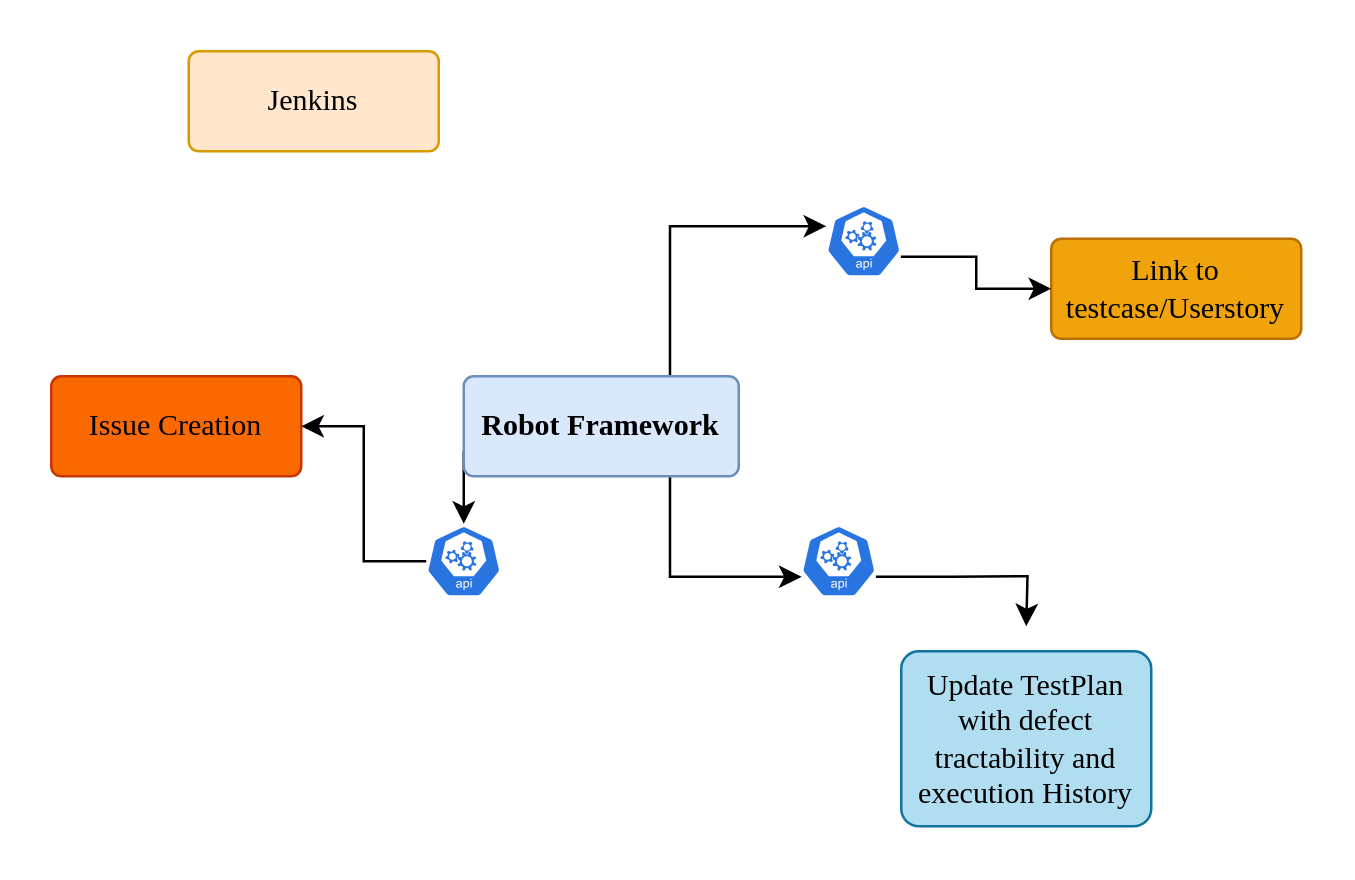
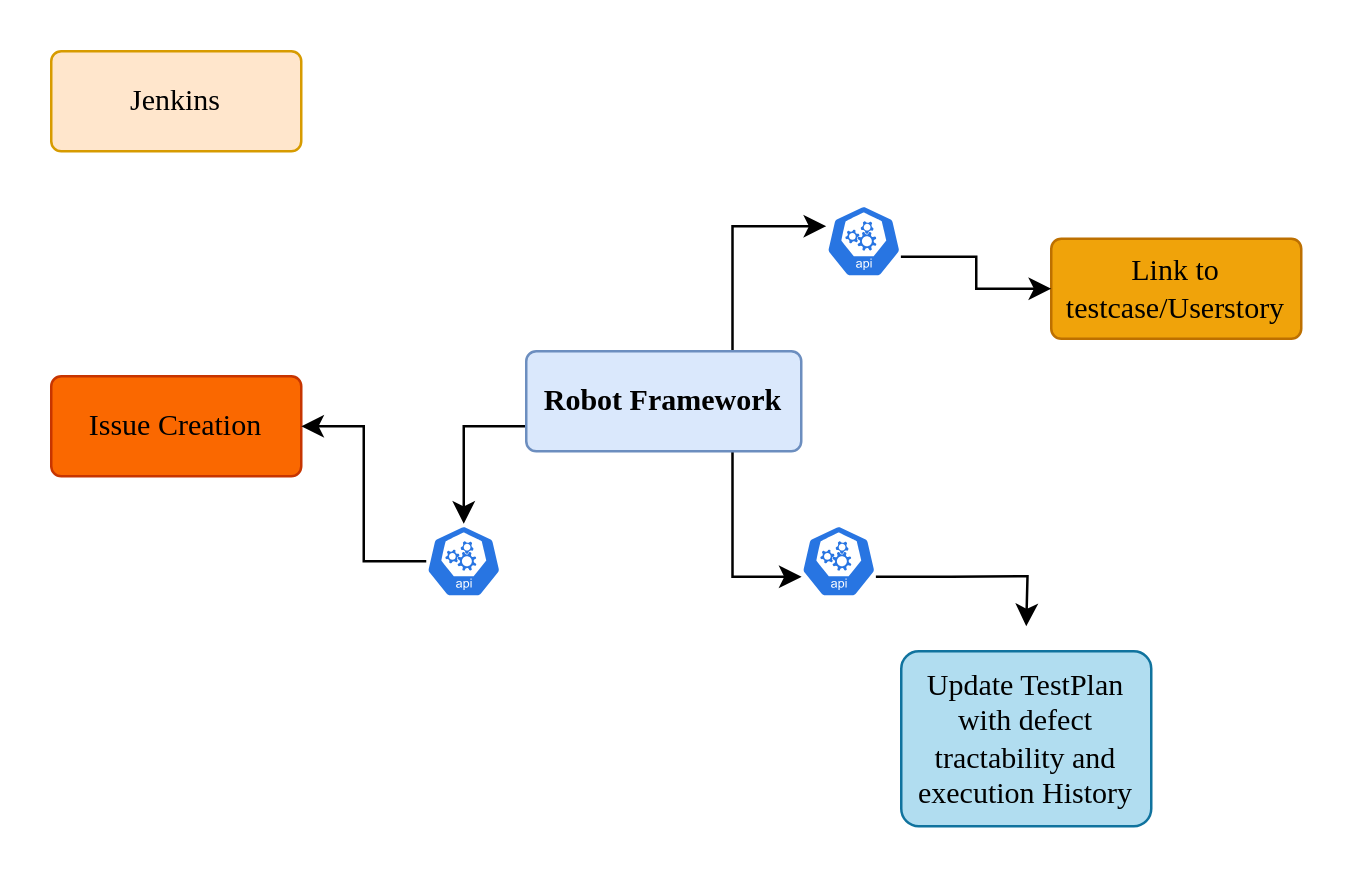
  <mxCell id="0" />
  <mxCell id="1" parent="0" />
  <mxCell id="2" style="edgeStyle=orthogonalEdgeStyle;rounded=0;orthogonalLoop=1;jettySize=auto;html=1;exitX=0;exitY=0.75;exitDx=0;exitDy=0;entryX=0.5;entryY=0.188;entryDx=0;entryDy=0;entryPerimeter=0;fontFamily=Times New Roman;" parent="1" source="5" target="11" edge="1"><mxGeometry relative="1" as="geometry" /></mxCell>
  <mxCell id="3" style="edgeStyle=orthogonalEdgeStyle;rounded=0;orthogonalLoop=1;jettySize=auto;html=1;exitX=0.75;exitY=0;exitDx=0;exitDy=0;entryX=0;entryY=0.375;entryDx=0;entryDy=0;entryPerimeter=0;fontFamily=Times New Roman;" parent="1" source="5" target="15" edge="1"><mxGeometry relative="1" as="geometry" /></mxCell>
  <mxCell id="4" style="edgeStyle=orthogonalEdgeStyle;rounded=0;orthogonalLoop=1;jettySize=auto;html=1;exitX=0.75;exitY=1;exitDx=0;exitDy=0;entryX=0.005;entryY=0.63;entryDx=0;entryDy=0;entryPerimeter=0;fontFamily=Times New Roman;" parent="1" source="5" target="13" edge="1"><mxGeometry relative="1" as="geometry" /></mxCell>
- <mxCell id="5" value="Robot Framework" style="rounded=1;arcSize=10;whiteSpace=wrap;html=1;align=center;fillColor=#dae8fc;strokeColor=#6c8ebf;fontFamily=Times New Roman;fontStyle=1" parent="1" vertex="1"><mxGeometry x="185" y="150" width="110" height="40" as="geometry" /></mxCell>
- <mxCell id="6" value="Jenkins" style="rounded=1;arcSize=10;whiteSpace=wrap;html=1;align=center;fontFamily=Times New Roman;fillColor=#ffe6cc;strokeColor=#d79b00;" parent="1" vertex="1"><mxGeometry x="75" y="20" width="100" height="40" as="geometry" /></mxCell>
+ <mxCell id="5" value="Robot Framework" style="rounded=1;arcSize=10;whiteSpace=wrap;html=1;align=center;fillColor=#dae8fc;strokeColor=#6c8ebf;fontFamily=Times New Roman;fontStyle=1" parent="1" vertex="1"><mxGeometry x="210" y="140" width="110" height="40" as="geometry" /></mxCell>
+ <mxCell id="6" value="Jenkins" style="rounded=1;arcSize=10;whiteSpace=wrap;html=1;align=center;fontFamily=Times New Roman;fillColor=#ffe6cc;strokeColor=#d79b00;" parent="1" vertex="1"><mxGeometry x="20" y="20" width="100" height="40" as="geometry" /></mxCell>
  <mxCell id="7" value="Issue Creation" style="rounded=1;arcSize=10;whiteSpace=wrap;html=1;align=center;fontFamily=Times New Roman;fillColor=#fa6800;strokeColor=#C73500;fontColor=#000000;" parent="1" vertex="1"><mxGeometry x="20" y="150" width="100" height="40" as="geometry" /></mxCell>
  <mxCell id="8" value="Update TestPlan with defect tractability and execution History" style="rounded=1;arcSize=10;whiteSpace=wrap;html=1;align=center;fontFamily=Times New Roman;fillColor=#b1ddf0;strokeColor=#10739e;" parent="1" vertex="1"><mxGeometry x="360" y="260" width="100" height="70" as="geometry" /></mxCell>
  <mxCell id="9" value="Link to testcase/Userstory" style="rounded=1;arcSize=10;whiteSpace=wrap;html=1;align=center;fontFamily=Times New Roman;fillColor=#f0a30a;strokeColor=#BD7000;fontColor=#000000;" parent="1" vertex="1"><mxGeometry x="420" y="95" width="100" height="40" as="geometry" /></mxCell>
  <mxCell id="10" style="edgeStyle=orthogonalEdgeStyle;rounded=0;orthogonalLoop=1;jettySize=auto;html=1;entryX=1;entryY=0.5;entryDx=0;entryDy=0;fontFamily=Times New Roman;" parent="1" source="11" target="7" edge="1"><mxGeometry relative="1" as="geometry" /></mxCell>
  <mxCell id="11" value="" style="html=1;dashed=0;whitespace=wrap;fillColor=#2875E2;strokeColor=#ffffff;points=[[0.005,0.63,0],[0.1,0.2,0],[0.9,0.2,0],[0.5,0,0],[0.995,0.63,0],[0.72,0.99,0],[0.5,1,0],[0.28,0.99,0]];shape=mxgraph.kubernetes.icon;prIcon=api;fontFamily=Times New Roman;" parent="1" vertex="1"><mxGeometry x="170" y="200" width="30" height="48" as="geometry" /></mxCell>
  <mxCell id="12" style="edgeStyle=orthogonalEdgeStyle;rounded=0;orthogonalLoop=1;jettySize=auto;html=1;exitX=0.995;exitY=0.63;exitDx=0;exitDy=0;exitPerimeter=0;fontFamily=Times New Roman;" parent="1" source="13" edge="1"><mxGeometry relative="1" as="geometry"><mxPoint x="410" y="250" as="targetPoint" /></mxGeometry></mxCell>
  <mxCell id="13" value="" style="html=1;dashed=0;whitespace=wrap;fillColor=#2875E2;strokeColor=#ffffff;points=[[0.005,0.63,0],[0.1,0.2,0],[0.9,0.2,0],[0.5,0,0],[0.995,0.63,0],[0.72,0.99,0],[0.5,1,0],[0.28,0.99,0]];shape=mxgraph.kubernetes.icon;prIcon=api;fontFamily=Times New Roman;" parent="1" vertex="1"><mxGeometry x="320" y="200" width="30" height="48" as="geometry" /></mxCell>
  <mxCell id="14" style="edgeStyle=orthogonalEdgeStyle;rounded=0;orthogonalLoop=1;jettySize=auto;html=1;exitX=0.995;exitY=0.63;exitDx=0;exitDy=0;exitPerimeter=0;entryX=0;entryY=0.5;entryDx=0;entryDy=0;fontFamily=Times New Roman;" parent="1" source="15" target="9" edge="1"><mxGeometry relative="1" as="geometry" /></mxCell>
  <mxCell id="15" value="" style="html=1;dashed=0;whitespace=wrap;fillColor=#2875E2;strokeColor=#ffffff;points=[[0.005,0.63,0],[0.1,0.2,0],[0.9,0.2,0],[0.5,0,0],[0.995,0.63,0],[0.72,0.99,0],[0.5,1,0],[0.28,0.99,0]];shape=mxgraph.kubernetes.icon;prIcon=api;fontFamily=Times New Roman;" parent="1" vertex="1"><mxGeometry x="330" y="72" width="30" height="48" as="geometry" /></mxCell>
